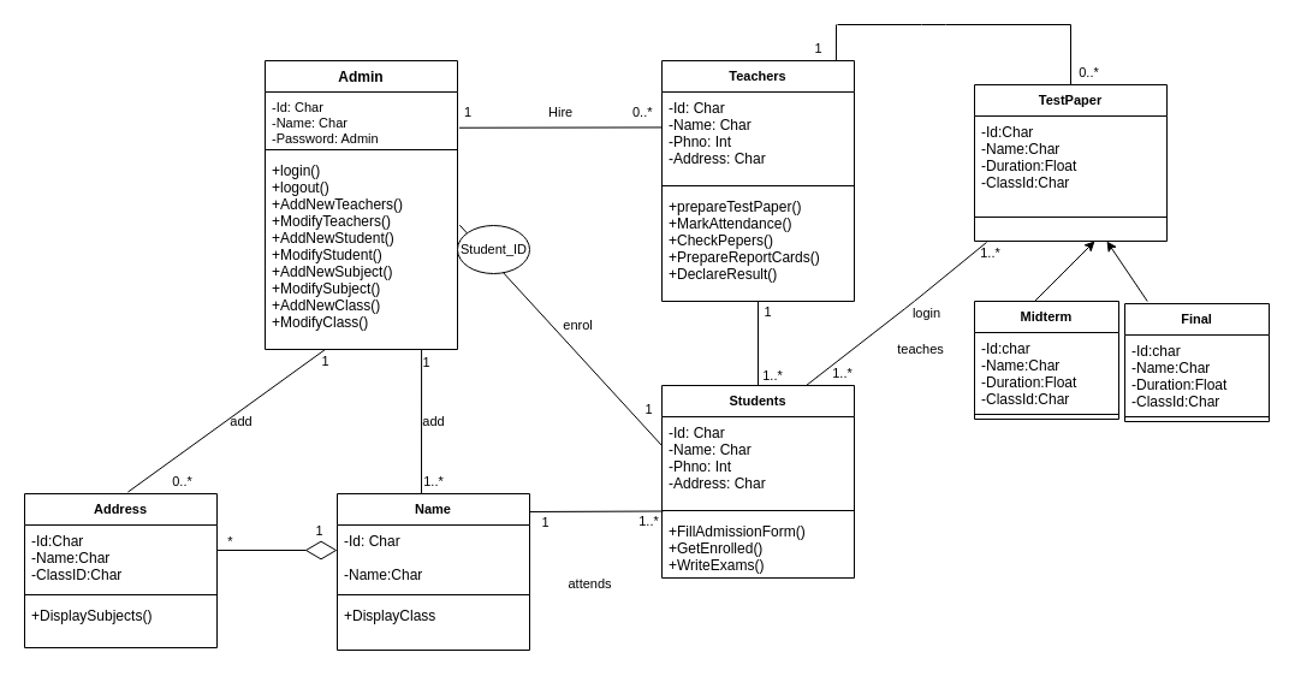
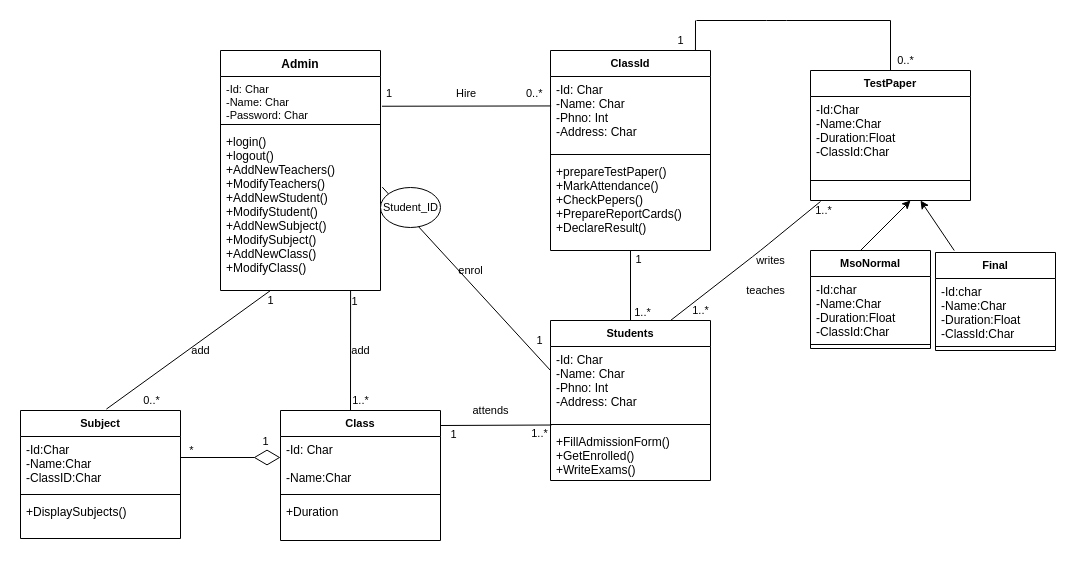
  <mxCell id="0" />
  <mxCell id="1" parent="0" />
  <mxCell id="2" value="Admin" style="swimlane;fontStyle=1;align=center;verticalAlign=top;childLayout=stackLayout;horizontal=1;startSize=26;horizontalStack=0;resizeParent=1;resizeParentMax=0;resizeLast=0;collapsible=1;marginBottom=0;" vertex="1" parent="1"><mxGeometry x="220" y="50" width="160" height="240" as="geometry" /></mxCell>
- <mxCell id="3" value="-Id: Char&#10;-Name: Char&#10;-Password: Admin" style="text;strokeColor=none;fillColor=none;align=left;verticalAlign=top;spacingLeft=4;spacingRight=4;overflow=hidden;rotatable=0;points=[[0,0.5],[1,0.5]];portConstraint=eastwest;fontSize=11;" vertex="1" parent="2"><mxGeometry y="26" width="160" height="44" as="geometry" /></mxCell>
+ <mxCell id="3" value="-Id: Char&#10;-Name: Char&#10;-Password: Char" style="text;strokeColor=none;fillColor=none;align=left;verticalAlign=top;spacingLeft=4;spacingRight=4;overflow=hidden;rotatable=0;points=[[0,0.5],[1,0.5]];portConstraint=eastwest;fontSize=11;" vertex="1" parent="2"><mxGeometry y="26" width="160" height="44" as="geometry" /></mxCell>
  <mxCell id="4" value="" style="line;strokeWidth=1;fillColor=none;align=left;verticalAlign=middle;spacingTop=-1;spacingLeft=3;spacingRight=3;rotatable=0;labelPosition=right;points=[];portConstraint=eastwest;" vertex="1" parent="2"><mxGeometry y="70" width="160" height="8" as="geometry" /></mxCell>
  <mxCell id="5" value="+login()&#10;+logout()&#10;+AddNewTeachers()&#10;+ModifyTeachers()&#10;+AddNewStudent()&#10;+ModifyStudent()&#10;+AddNewSubject()&#10;+ModifySubject()&#10;+AddNewClass()&#10;+ModifyClass()" style="text;strokeColor=none;fillColor=none;align=left;verticalAlign=top;spacingLeft=4;spacingRight=4;overflow=hidden;rotatable=0;points=[[0,0.5],[1,0.5]];portConstraint=eastwest;" vertex="1" parent="2"><mxGeometry y="78" width="160" height="162" as="geometry" /></mxCell>
  <mxCell id="6" value="" style="endArrow=none;html=1;fontSize=11;exitX=0.537;exitY=-0.011;exitDx=0;exitDy=0;exitPerimeter=0;" edge="1" parent="2" source="22"><mxGeometry width="50" height="50" relative="1" as="geometry"><mxPoint y="290" as="sourcePoint" /><mxPoint x="50" y="240" as="targetPoint" /></mxGeometry></mxCell>
- <mxCell id="7" value="Teachers" style="swimlane;fontStyle=1;align=center;verticalAlign=top;childLayout=stackLayout;horizontal=1;startSize=26;horizontalStack=0;resizeParent=1;resizeParentMax=0;resizeLast=0;collapsible=1;marginBottom=0;fontSize=11;" vertex="1" parent="1"><mxGeometry x="550" y="50" width="160" height="200" as="geometry"><mxRectangle x="420" y="40" width="80" height="26" as="alternateBounds" /></mxGeometry></mxCell>
+ <mxCell id="7" value="ClassId" style="swimlane;fontStyle=1;align=center;verticalAlign=top;childLayout=stackLayout;horizontal=1;startSize=26;horizontalStack=0;resizeParent=1;resizeParentMax=0;resizeLast=0;collapsible=1;marginBottom=0;fontSize=11;" vertex="1" parent="1"><mxGeometry x="550" y="50" width="160" height="200" as="geometry"><mxRectangle x="420" y="40" width="80" height="26" as="alternateBounds" /></mxGeometry></mxCell>
  <mxCell id="8" value="-Id: Char&#10;-Name: Char&#10;-Phno: Int&#10;-Address: Char" style="text;strokeColor=none;fillColor=none;align=left;verticalAlign=top;spacingLeft=4;spacingRight=4;overflow=hidden;rotatable=0;points=[[0,0.5],[1,0.5]];portConstraint=eastwest;" vertex="1" parent="7"><mxGeometry y="26" width="160" height="74" as="geometry" /></mxCell>
  <mxCell id="9" value="" style="line;strokeWidth=1;fillColor=none;align=left;verticalAlign=middle;spacingTop=-1;spacingLeft=3;spacingRight=3;rotatable=0;labelPosition=right;points=[];portConstraint=eastwest;" vertex="1" parent="7"><mxGeometry y="100" width="160" height="8" as="geometry" /></mxCell>
  <mxCell id="10" value="+prepareTestPaper()&#10;+MarkAttendance()&#10;+CheckPepers()&#10;+PrepareReportCards()&#10;+DeclareResult()" style="text;strokeColor=none;fillColor=none;align=left;verticalAlign=top;spacingLeft=4;spacingRight=4;overflow=hidden;rotatable=0;points=[[0,0.5],[1,0.5]];portConstraint=eastwest;" vertex="1" parent="7"><mxGeometry y="108" width="160" height="92" as="geometry" /></mxCell>
  <mxCell id="11" value="TestPaper" style="swimlane;fontStyle=1;align=center;verticalAlign=top;childLayout=stackLayout;horizontal=1;startSize=26;horizontalStack=0;resizeParent=1;resizeParentMax=0;resizeLast=0;collapsible=1;marginBottom=0;fontSize=11;" vertex="1" parent="1"><mxGeometry x="810" y="70" width="160" height="130" as="geometry" /></mxCell>
  <mxCell id="12" value="-Id:Char&#10;-Name:Char&#10;-Duration:Float&#10;-ClassId:Char&#10;&#10;&#10;&#10;&#10;&#10;&#10;&#10;&#10;&#10;&#10;&#10;&#10;&#10;&#10;&#10;&#10;&#10;&lt;p class=&quot;MsoNormal&quot; style=&quot;margin-bottom: 0cm ; margin-bottom: 0.0pt&quot;&gt;&lt;span lang=&quot;EN-GB&quot;&gt;-Id:Char&lt;/span&gt;&lt;/p&gt;&#10;&#10;&lt;p class=&quot;MsoNormal&quot; style=&quot;margin-bottom: 0cm ; margin-bottom: 0.0pt&quot;&gt;&lt;span lang=&quot;EN-GB&quot;&gt;-Name:Char&lt;/span&gt;&lt;/p&gt;&#10;&#10;&lt;p class=&quot;MsoNormal&quot; style=&quot;margin-bottom: 0cm ; margin-bottom: 0.0pt&quot;&gt;&lt;span lang=&quot;EN-GB&quot;&gt;-Duration:Float&lt;/span&gt;&lt;/p&gt;&#10;&#10;&lt;p class=&quot;MsoNormal&quot; style=&quot;margin-bottom: 0cm ; margin-bottom: 0.0pt&quot;&gt;&lt;span lang=&quot;EN-GB&quot;&gt;-ClassId:Char&lt;/span&gt;&lt;/p&gt;&#10;&#10;&#10;&#10;&#10;&#10;" style="text;strokeColor=none;fillColor=none;align=left;verticalAlign=top;spacingLeft=4;spacingRight=4;overflow=hidden;rotatable=0;points=[[0,0.5],[1,0.5]];portConstraint=eastwest;" vertex="1" parent="11"><mxGeometry y="26" width="160" height="64" as="geometry" /></mxCell>
  <mxCell id="13" value="" style="line;strokeWidth=1;fillColor=none;align=left;verticalAlign=middle;spacingTop=-1;spacingLeft=3;spacingRight=3;rotatable=0;labelPosition=right;points=[];portConstraint=eastwest;" vertex="1" parent="11"><mxGeometry y="90" width="160" height="40" as="geometry" /></mxCell>
  <mxCell id="14" value="Students" style="swimlane;fontStyle=1;align=center;verticalAlign=top;childLayout=stackLayout;horizontal=1;startSize=26;horizontalStack=0;resizeParent=1;resizeParentMax=0;resizeLast=0;collapsible=1;marginBottom=0;fontSize=11;" vertex="1" parent="1"><mxGeometry x="550" y="320" width="160" height="160" as="geometry" /></mxCell>
  <mxCell id="15" value="-Id: Char&#10;-Name: Char&#10;-Phno: Int&#10;-Address: Char" style="text;strokeColor=none;fillColor=none;align=left;verticalAlign=top;spacingLeft=4;spacingRight=4;overflow=hidden;rotatable=0;points=[[0,0.5],[1,0.5]];portConstraint=eastwest;" vertex="1" parent="14"><mxGeometry y="26" width="160" height="74" as="geometry" /></mxCell>
  <mxCell id="16" value="" style="line;strokeWidth=1;fillColor=none;align=left;verticalAlign=middle;spacingTop=-1;spacingLeft=3;spacingRight=3;rotatable=0;labelPosition=right;points=[];portConstraint=eastwest;" vertex="1" parent="14"><mxGeometry y="100" width="160" height="8" as="geometry" /></mxCell>
  <mxCell id="17" value="+FillAdmissionForm()&#10;+GetEnrolled()&#10;+WriteExams()" style="text;strokeColor=none;fillColor=none;align=left;verticalAlign=top;spacingLeft=4;spacingRight=4;overflow=hidden;rotatable=0;points=[[0,0.5],[1,0.5]];portConstraint=eastwest;" vertex="1" parent="14"><mxGeometry y="108" width="160" height="52" as="geometry" /></mxCell>
- <mxCell id="18" value="Name" style="swimlane;fontStyle=1;align=center;verticalAlign=top;childLayout=stackLayout;horizontal=1;startSize=26;horizontalStack=0;resizeParent=1;resizeParentMax=0;resizeLast=0;collapsible=1;marginBottom=0;fontSize=11;" vertex="1" parent="1"><mxGeometry x="280" y="410" width="160" height="130" as="geometry" /></mxCell>
+ <mxCell id="18" value="Class" style="swimlane;fontStyle=1;align=center;verticalAlign=top;childLayout=stackLayout;horizontal=1;startSize=26;horizontalStack=0;resizeParent=1;resizeParentMax=0;resizeLast=0;collapsible=1;marginBottom=0;fontSize=11;" vertex="1" parent="1"><mxGeometry x="280" y="410" width="160" height="130" as="geometry" /></mxCell>
  <mxCell id="19" value="-Id: Char&#10;&#10;-Name:Char" style="text;strokeColor=none;fillColor=none;align=left;verticalAlign=top;spacingLeft=4;spacingRight=4;overflow=hidden;rotatable=0;points=[[0,0.5],[1,0.5]];portConstraint=eastwest;" vertex="1" parent="18"><mxGeometry y="26" width="160" height="54" as="geometry" /></mxCell>
  <mxCell id="20" value="" style="line;strokeWidth=1;fillColor=none;align=left;verticalAlign=middle;spacingTop=-1;spacingLeft=3;spacingRight=3;rotatable=0;labelPosition=right;points=[];portConstraint=eastwest;" vertex="1" parent="18"><mxGeometry y="80" width="160" height="8" as="geometry" /></mxCell>
- <mxCell id="21" value="+DisplayClass" style="text;strokeColor=none;fillColor=none;align=left;verticalAlign=top;spacingLeft=4;spacingRight=4;overflow=hidden;rotatable=0;points=[[0,0.5],[1,0.5]];portConstraint=eastwest;" vertex="1" parent="18"><mxGeometry y="88" width="160" height="42" as="geometry" /></mxCell>
- <mxCell id="22" value="Address" style="swimlane;fontStyle=1;align=center;verticalAlign=top;childLayout=stackLayout;horizontal=1;startSize=26;horizontalStack=0;resizeParent=1;resizeParentMax=0;resizeLast=0;collapsible=1;marginBottom=0;fontSize=11;" vertex="1" parent="1"><mxGeometry x="20" y="410" width="160" height="128" as="geometry" /></mxCell>
+ <mxCell id="21" value="+Duration" style="text;strokeColor=none;fillColor=none;align=left;verticalAlign=top;spacingLeft=4;spacingRight=4;overflow=hidden;rotatable=0;points=[[0,0.5],[1,0.5]];portConstraint=eastwest;" vertex="1" parent="18"><mxGeometry y="88" width="160" height="42" as="geometry" /></mxCell>
+ <mxCell id="22" value="Subject" style="swimlane;fontStyle=1;align=center;verticalAlign=top;childLayout=stackLayout;horizontal=1;startSize=26;horizontalStack=0;resizeParent=1;resizeParentMax=0;resizeLast=0;collapsible=1;marginBottom=0;fontSize=11;" vertex="1" parent="1"><mxGeometry x="20" y="410" width="160" height="128" as="geometry" /></mxCell>
  <mxCell id="23" value="-Id:Char&#10;-Name:Char&#10;-ClassID:Char" style="text;strokeColor=none;fillColor=none;align=left;verticalAlign=top;spacingLeft=4;spacingRight=4;overflow=hidden;rotatable=0;points=[[0,0.5],[1,0.5]];portConstraint=eastwest;" vertex="1" parent="22"><mxGeometry y="26" width="160" height="54" as="geometry" /></mxCell>
  <mxCell id="24" value="" style="line;strokeWidth=1;fillColor=none;align=left;verticalAlign=middle;spacingTop=-1;spacingLeft=3;spacingRight=3;rotatable=0;labelPosition=right;points=[];portConstraint=eastwest;" vertex="1" parent="22"><mxGeometry y="80" width="160" height="8" as="geometry" /></mxCell>
  <mxCell id="25" value="+DisplaySubjects()" style="text;strokeColor=none;fillColor=none;align=left;verticalAlign=top;spacingLeft=4;spacingRight=4;overflow=hidden;rotatable=0;points=[[0,0.5],[1,0.5]];portConstraint=eastwest;" vertex="1" parent="22"><mxGeometry y="88" width="160" height="40" as="geometry" /></mxCell>
  <mxCell id="26" value="" style="endArrow=none;html=1;fontSize=11;exitX=1.009;exitY=0.676;exitDx=0;exitDy=0;exitPerimeter=0;entryX=0.004;entryY=0.398;entryDx=0;entryDy=0;entryPerimeter=0;" edge="1" parent="1" source="3" target="8"><mxGeometry width="50" height="50" relative="1" as="geometry"><mxPoint x="360" y="120" as="sourcePoint" /><mxPoint x="546" y="105" as="targetPoint" /><Array as="points" /></mxGeometry></mxCell>
  <mxCell id="27" value="" style="endArrow=none;html=1;fontSize=11;" edge="1" parent="1" target="10"><mxGeometry width="50" height="50" relative="1" as="geometry"><mxPoint x="630" y="320" as="sourcePoint" /><mxPoint x="660" y="330" as="targetPoint" /></mxGeometry></mxCell>
  <mxCell id="28" value="1" style="edgeLabel;html=1;align=center;verticalAlign=middle;resizable=0;points=[];fontSize=11;" vertex="1" connectable="0" parent="27"><mxGeometry x="0.366" y="-14" relative="1" as="geometry"><mxPoint x="-7" y="-14" as="offset" /></mxGeometry></mxCell>
  <mxCell id="29" value="" style="endArrow=none;html=1;fontSize=11;entryX=1.011;entryY=0.362;entryDx=0;entryDy=0;entryPerimeter=0;" edge="1" parent="1" target="5"><mxGeometry width="50" height="50" relative="1" as="geometry"><mxPoint x="550" y="370" as="sourcePoint" /><mxPoint x="500" y="190" as="targetPoint" /></mxGeometry></mxCell>
  <mxCell id="30" value="" style="endArrow=none;html=1;fontSize=11;entryX=0.813;entryY=1;entryDx=0;entryDy=0;entryPerimeter=0;" edge="1" parent="1" target="5"><mxGeometry width="50" height="50" relative="1" as="geometry"><mxPoint x="350" y="410" as="sourcePoint" /><mxPoint x="350" y="330" as="targetPoint" /></mxGeometry></mxCell>
  <mxCell id="31" value="" style="endArrow=none;html=1;fontSize=11;entryX=0.006;entryY=-0.067;entryDx=0;entryDy=0;entryPerimeter=0;" edge="1" parent="1" target="17"><mxGeometry width="50" height="50" relative="1" as="geometry"><mxPoint x="440" y="425" as="sourcePoint" /><mxPoint x="551" y="422" as="targetPoint" /></mxGeometry></mxCell>
  <mxCell id="32" value="1" style="edgeLabel;html=1;align=center;verticalAlign=middle;resizable=0;points=[];fontSize=11;" vertex="1" connectable="0" parent="31"><mxGeometry x="-0.778" y="-9" relative="1" as="geometry"><mxPoint as="offset" /></mxGeometry></mxCell>
  <mxCell id="33" value="" style="endArrow=diamondThin;endFill=0;endSize=24;html=1;fontSize=11;" edge="1" parent="1"><mxGeometry width="160" relative="1" as="geometry"><mxPoint x="180" y="457" as="sourcePoint" /><mxPoint x="280" y="457" as="targetPoint" /></mxGeometry></mxCell>
  <mxCell id="34" value="1" style="edgeLabel;html=1;align=center;verticalAlign=middle;resizable=0;points=[];fontSize=11;" vertex="1" connectable="0" parent="33"><mxGeometry x="0.687" y="13" relative="1" as="geometry"><mxPoint y="-4" as="offset" /></mxGeometry></mxCell>
  <mxCell id="35" value="*" style="edgeLabel;html=1;align=center;verticalAlign=middle;resizable=0;points=[];fontSize=11;" vertex="1" connectable="0" parent="33"><mxGeometry x="-0.793" y="8" relative="1" as="geometry"><mxPoint as="offset" /></mxGeometry></mxCell>
  <mxCell id="36" value="Student_ID" style="ellipse;html=1;fontSize=11;" vertex="1" parent="1"><mxGeometry x="380" y="187" width="60" height="40" as="geometry" /></mxCell>
  <mxCell id="37" value="1" style="text;strokeColor=none;fillColor=none;align=left;verticalAlign=top;spacingLeft=4;spacingRight=4;overflow=hidden;rotatable=0;points=[[0,0.5],[1,0.5]];portConstraint=eastwest;fontSize=11;" vertex="1" parent="1"><mxGeometry x="380" y="80" width="100" height="26" as="geometry" /></mxCell>
  <mxCell id="38" value="Hire" style="text;strokeColor=none;fillColor=none;align=left;verticalAlign=top;spacingLeft=4;spacingRight=4;overflow=hidden;rotatable=0;points=[[0,0.5],[1,0.5]];portConstraint=eastwest;fontSize=11;" vertex="1" parent="1"><mxGeometry x="450" y="80" width="40" height="26" as="geometry" /></mxCell>
  <mxCell id="39" value="0..*" style="text;strokeColor=none;fillColor=none;align=left;verticalAlign=top;spacingLeft=4;spacingRight=4;overflow=hidden;rotatable=0;points=[[0,0.5],[1,0.5]];portConstraint=eastwest;fontSize=11;" vertex="1" parent="1"><mxGeometry x="520" y="80" width="30" height="26" as="geometry" /></mxCell>
  <mxCell id="40" value="" style="endArrow=none;html=1;fontSize=11;" edge="1" parent="1"><mxGeometry width="50" height="50" relative="1" as="geometry"><mxPoint x="696" y="20" as="sourcePoint" /><mxPoint x="890" y="20" as="targetPoint" /><Array as="points"><mxPoint x="776" y="20" /></Array></mxGeometry></mxCell>
  <mxCell id="41" value="" style="endArrow=none;html=1;fontSize=11;exitX=0.906;exitY=0;exitDx=0;exitDy=0;exitPerimeter=0;" edge="1" parent="1" source="7"><mxGeometry width="50" height="50" relative="1" as="geometry"><mxPoint x="695" y="56" as="sourcePoint" /><mxPoint x="695" y="20" as="targetPoint" /><Array as="points" /></mxGeometry></mxCell>
  <mxCell id="42" value="" style="endArrow=none;html=1;fontSize=11;" edge="1" parent="1"><mxGeometry width="50" height="50" relative="1" as="geometry"><mxPoint x="890" y="70" as="sourcePoint" /><mxPoint x="890" y="20" as="targetPoint" /><Array as="points" /></mxGeometry></mxCell>
  <mxCell id="43" value="1" style="text;html=1;align=center;verticalAlign=middle;resizable=0;points=[];autosize=1;fontSize=11;" vertex="1" parent="1"><mxGeometry x="670" y="30" width="20" height="20" as="geometry" /></mxCell>
  <mxCell id="44" value="0..*" style="text;html=1;align=center;verticalAlign=middle;resizable=0;points=[];autosize=1;fontSize=11;" vertex="1" parent="1"><mxGeometry x="890" y="50" width="30" height="20" as="geometry" /></mxCell>
  <mxCell id="45" value="" style="endArrow=classic;html=1;fontSize=11;exitX=0.75;exitY=0;exitDx=0;exitDy=0;" edge="1" parent="1"><mxGeometry width="50" height="50" relative="1" as="geometry"><mxPoint x="860" y="250" as="sourcePoint" /><mxPoint x="910" y="200" as="targetPoint" /><Array as="points" /></mxGeometry></mxCell>
  <mxCell id="46" value="" style="endArrow=classic;html=1;fontSize=11;exitX=0.75;exitY=0;exitDx=0;exitDy=0;" edge="1" parent="1"><mxGeometry width="50" height="50" relative="1" as="geometry"><mxPoint x="953.75" y="250" as="sourcePoint" /><mxPoint x="920" y="200" as="targetPoint" /><Array as="points" /></mxGeometry></mxCell>
  <mxCell id="47" value="" style="endArrow=none;html=1;fontSize=11;exitX=0.75;exitY=0;exitDx=0;exitDy=0;" edge="1" parent="1" source="14"><mxGeometry width="50" height="50" relative="1" as="geometry"><mxPoint x="680" y="310" as="sourcePoint" /><mxPoint x="820" y="201" as="targetPoint" /><Array as="points"><mxPoint x="760" y="250" /></Array></mxGeometry></mxCell>
  <mxCell id="48" value="1..*" style="text;html=1;align=center;verticalAlign=middle;resizable=0;points=[];autosize=1;fontSize=11;" vertex="1" parent="1"><mxGeometry x="808" y="200" width="30" height="20" as="geometry" /></mxCell>
- <mxCell id="49" value="login" style="text;html=1;align=center;verticalAlign=middle;resizable=0;points=[];autosize=1;fontSize=11;" vertex="1" parent="1"><mxGeometry x="750" y="250" width="40" height="20" as="geometry" /></mxCell>
+ <mxCell id="49" value="writes" style="text;html=1;align=center;verticalAlign=middle;resizable=0;points=[];autosize=1;fontSize=11;" vertex="1" parent="1"><mxGeometry x="750" y="250" width="40" height="20" as="geometry" /></mxCell>
  <mxCell id="50" value="1..*" style="text;html=1;align=center;verticalAlign=middle;resizable=0;points=[];autosize=1;fontSize=11;" vertex="1" parent="1"><mxGeometry x="685" y="300" width="30" height="20" as="geometry" /></mxCell>
  <mxCell id="51" value="1..*" style="text;html=1;align=center;verticalAlign=middle;resizable=0;points=[];autosize=1;fontSize=11;" vertex="1" parent="1"><mxGeometry x="524" y="423" width="30" height="20" as="geometry" /></mxCell>
- <mxCell id="52" value="attends" style="text;html=1;align=center;verticalAlign=middle;resizable=0;points=[];autosize=1;fontSize=11;" vertex="1" parent="1"><mxGeometry x="465" y="475" width="50" height="20" as="geometry" /></mxCell>
- <mxCell id="53" value="enrol" style="text;html=1;align=center;verticalAlign=middle;resizable=0;points=[];autosize=1;fontSize=11;" vertex="1" parent="1"><mxGeometry x="460" y="260" width="40" height="20" as="geometry" /></mxCell>
+ <mxCell id="52" value="attends" style="text;html=1;align=center;verticalAlign=middle;resizable=0;points=[];autosize=1;fontSize=11;" vertex="1" parent="1"><mxGeometry x="465" y="400" width="50" height="20" as="geometry" /></mxCell>
+ <mxCell id="53" value="enrol" style="text;html=1;align=center;verticalAlign=middle;resizable=0;points=[];autosize=1;fontSize=11;" vertex="1" parent="1"><mxGeometry x="450" y="260" width="40" height="20" as="geometry" /></mxCell>
  <mxCell id="54" value="1" style="text;html=1;align=center;verticalAlign=middle;resizable=0;points=[];autosize=1;fontSize=11;" vertex="1" parent="1"><mxGeometry x="529" y="330" width="20" height="20" as="geometry" /></mxCell>
  <mxCell id="55" value="add" style="text;html=1;align=center;verticalAlign=middle;resizable=0;points=[];autosize=1;fontSize=11;" vertex="1" parent="1"><mxGeometry x="345" y="340" width="30" height="20" as="geometry" /></mxCell>
  <mxCell id="56" value="add" style="text;html=1;align=center;verticalAlign=middle;resizable=0;points=[];autosize=1;fontSize=11;" vertex="1" parent="1"><mxGeometry x="185" y="340" width="30" height="20" as="geometry" /></mxCell>
  <mxCell id="57" value="1" style="text;html=1;align=center;verticalAlign=middle;resizable=0;points=[];autosize=1;fontSize=11;" vertex="1" parent="1"><mxGeometry x="344" y="291" width="20" height="20" as="geometry" /></mxCell>
  <mxCell id="58" value="1..*" style="text;html=1;align=center;verticalAlign=middle;resizable=0;points=[];autosize=1;fontSize=11;" vertex="1" parent="1"><mxGeometry x="345" y="390" width="30" height="20" as="geometry" /></mxCell>
  <mxCell id="59" value="1" style="text;html=1;align=center;verticalAlign=middle;resizable=0;points=[];autosize=1;fontSize=11;" vertex="1" parent="1"><mxGeometry x="260" y="290" width="20" height="20" as="geometry" /></mxCell>
  <mxCell id="60" value="0..*" style="text;html=1;align=center;verticalAlign=middle;resizable=0;points=[];autosize=1;fontSize=11;" vertex="1" parent="1"><mxGeometry x="136" y="390" width="30" height="20" as="geometry" /></mxCell>
- <mxCell id="61" value="Midterm" style="swimlane;fontStyle=1;align=center;verticalAlign=top;childLayout=stackLayout;horizontal=1;startSize=26;horizontalStack=0;resizeParent=1;resizeParentMax=0;resizeLast=0;collapsible=1;marginBottom=0;fontSize=11;" vertex="1" parent="1"><mxGeometry x="810" y="250" width="120" height="98" as="geometry" /></mxCell>
+ <mxCell id="61" value="MsoNormal" style="swimlane;fontStyle=1;align=center;verticalAlign=top;childLayout=stackLayout;horizontal=1;startSize=26;horizontalStack=0;resizeParent=1;resizeParentMax=0;resizeLast=0;collapsible=1;marginBottom=0;fontSize=11;" vertex="1" parent="1"><mxGeometry x="810" y="250" width="120" height="98" as="geometry" /></mxCell>
  <mxCell id="62" value="-Id:char&#10;-Name:Char&#10;-Duration:Float&#10;-ClassId:Char" style="text;strokeColor=none;fillColor=none;align=left;verticalAlign=top;spacingLeft=4;spacingRight=4;overflow=hidden;rotatable=0;points=[[0,0.5],[1,0.5]];portConstraint=eastwest;" vertex="1" parent="61"><mxGeometry y="26" width="120" height="64" as="geometry" /></mxCell>
  <mxCell id="63" value="" style="line;strokeWidth=1;fillColor=none;align=left;verticalAlign=middle;spacingTop=-1;spacingLeft=3;spacingRight=3;rotatable=0;labelPosition=right;points=[];portConstraint=eastwest;" vertex="1" parent="61"><mxGeometry y="90" width="120" height="8" as="geometry" /></mxCell>
  <mxCell id="64" value="Final" style="swimlane;fontStyle=1;align=center;verticalAlign=top;childLayout=stackLayout;horizontal=1;startSize=26;horizontalStack=0;resizeParent=1;resizeParentMax=0;resizeLast=0;collapsible=1;marginBottom=0;fontSize=11;" vertex="1" parent="1"><mxGeometry x="935" y="252" width="120" height="98" as="geometry" /></mxCell>
  <mxCell id="65" value="-Id:char&#10;-Name:Char&#10;-Duration:Float&#10;-ClassId:Char" style="text;strokeColor=none;fillColor=none;align=left;verticalAlign=top;spacingLeft=4;spacingRight=4;overflow=hidden;rotatable=0;points=[[0,0.5],[1,0.5]];portConstraint=eastwest;" vertex="1" parent="64"><mxGeometry y="26" width="120" height="64" as="geometry" /></mxCell>
  <mxCell id="66" value="" style="line;strokeWidth=1;fillColor=none;align=left;verticalAlign=middle;spacingTop=-1;spacingLeft=3;spacingRight=3;rotatable=0;labelPosition=right;points=[];portConstraint=eastwest;" vertex="1" parent="64"><mxGeometry y="90" width="120" height="8" as="geometry" /></mxCell>
  <mxCell id="67" value="1..*" style="text;html=1;align=center;verticalAlign=middle;resizable=0;points=[];autosize=1;fontSize=11;" vertex="1" parent="1"><mxGeometry x="627" y="302" width="30" height="20" as="geometry" /></mxCell>
  <mxCell id="68" value="teaches" style="text;html=1;align=center;verticalAlign=middle;resizable=0;points=[];autosize=1;fontSize=11;" vertex="1" parent="1"><mxGeometry x="740" y="280" width="50" height="20" as="geometry" /></mxCell>
